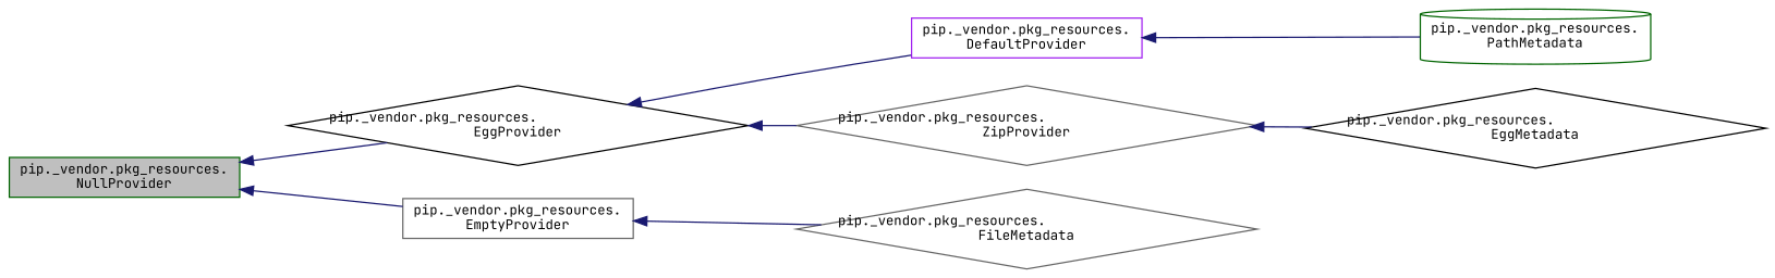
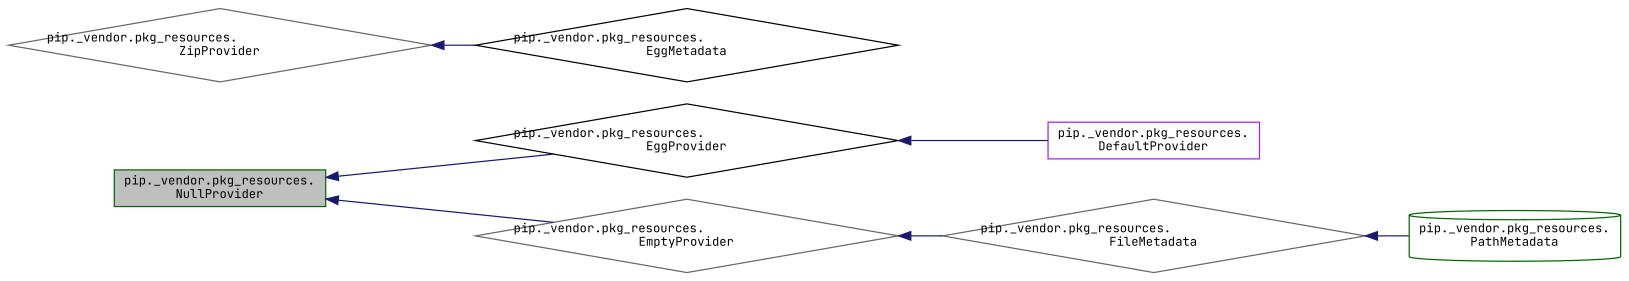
  digraph {
    fontname="JetBrains Mono"
    rankdir=LR
    node [color=gray40 fillcolor=white fontname="JetBrains Mono" fontsize=10 shape=diamond style=filled]
    edge [color=midnightblue dir=back fontname="JetBrains Mono" fontsize=10 labelfontname=Helvetica labelfontsize=10 style=solid]
    n1 [color=darkgreen fillcolor=grey75 fontcolor=black height=0.2 label="pip._vendor.pkg_resources.\lNullProvider" shape=box width=0.4]
    n2 [color=black height=0.2 label="pip._vendor.pkg_resources.\lEggProvider" width=0.4]
-   n3 [height=0.2 label="pip._vendor.pkg_resources.\lEmptyProvider" shape=box width=0.4]
+   n3 [height=0.2 label="pip._vendor.pkg_resources.\lEmptyProvider" width=0.4]
    n4 [color=purple height=0.2 label="pip._vendor.pkg_resources.\lDefaultProvider" shape=box width=0.4]
    n5 [height=0.2 label="pip._vendor.pkg_resources.\lZipProvider" width=0.4]
    n6 [height=0.2 label="pip._vendor.pkg_resources.\lFileMetadata" width=0.4]
    n7 [color=darkgreen height=0.2 label="pip._vendor.pkg_resources.\lPathMetadata" shape=cylinder width=0.4]
    n8 [color=black height=0.2 label="pip._vendor.pkg_resources.\lEggMetadata" width=0.4]
    n1 -> n2
    n1 -> n3
    n2 -> n4
-   n2 -> n5
    n3 -> n6
-   n4 -> n7
+   n6 -> n7
    n5 -> n8
  }
